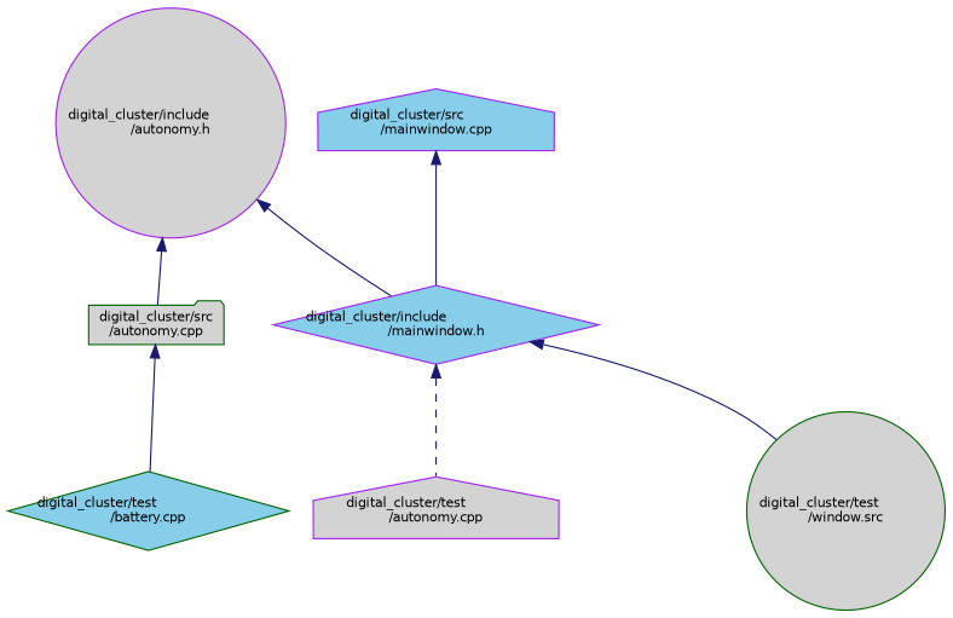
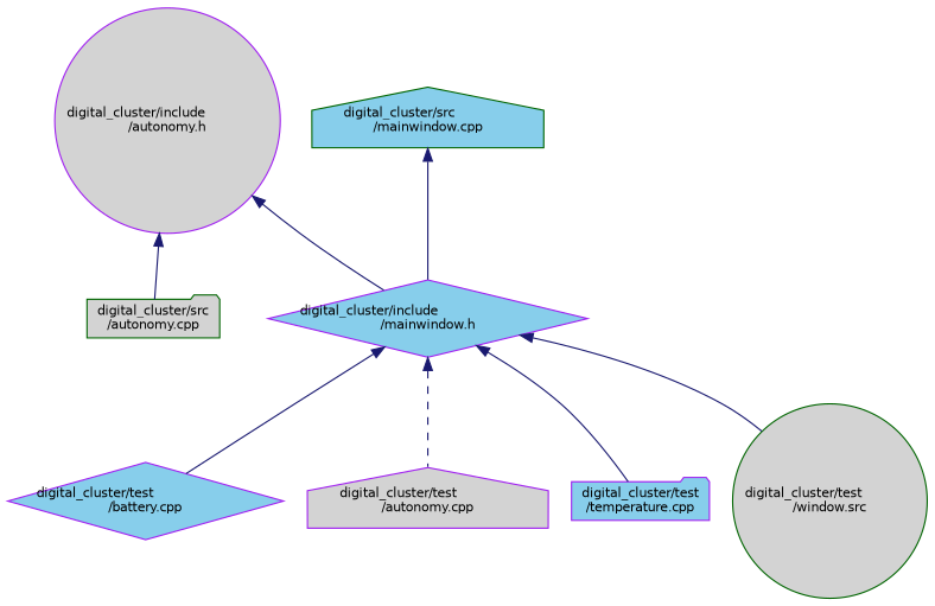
  digraph {
    node [color=purple fillcolor=lightgrey fontname=Helvetica fontsize=10 shape=circle style=filled]
    edge [color=midnightblue dir=back fontname=Helvetica fontsize=10 labelfontname=Helvetica labelfontsize=10 style=solid]
    n1 [fontcolor=black height=0.2 label="digital_cluster/include\l/autonomy.h" width=0.4]
    n2 [color=darkgreen height=0.2 label="digital_cluster/src\l/autonomy.cpp" shape=folder width=0.4]
    n3 [fillcolor=skyblue height=0.2 label="digital_cluster/include\l/mainwindow.h" shape=diamond width=0.4]
    n4 [height=0.2 label="digital_cluster/test\l/autonomy.cpp" shape=house width=0.4]
-   n5 [color=darkgreen fillcolor=skyblue height=0.2 label="digital_cluster/test\l/battery.cpp" shape=diamond width=0.4]
+   n5 [fillcolor=skyblue height=0.2 label="digital_cluster/test\l/battery.cpp" shape=diamond width=0.4]
+   n6 [fillcolor=skyblue height=0.2 label="digital_cluster/test\l/temperature.cpp" shape=folder width=0.4]
    n7 [color=darkgreen height=0.2 label="digital_cluster/test\l/window.src" width=0.4]
-   n8 [fillcolor=skyblue height=0.2 label="digital_cluster/src\l/mainwindow.cpp" shape=house width=0.4]
+   n8 [color=darkgreen fillcolor=skyblue height=0.2 label="digital_cluster/src\l/mainwindow.cpp" shape=house width=0.4]
    n1 -> n2
    n1 -> n3
    n3 -> n4 [style=dashed]
-   n2 -> n5
+   n3 -> n5
+   n3 -> n6
    n3 -> n7
    n8 -> n3
  }
